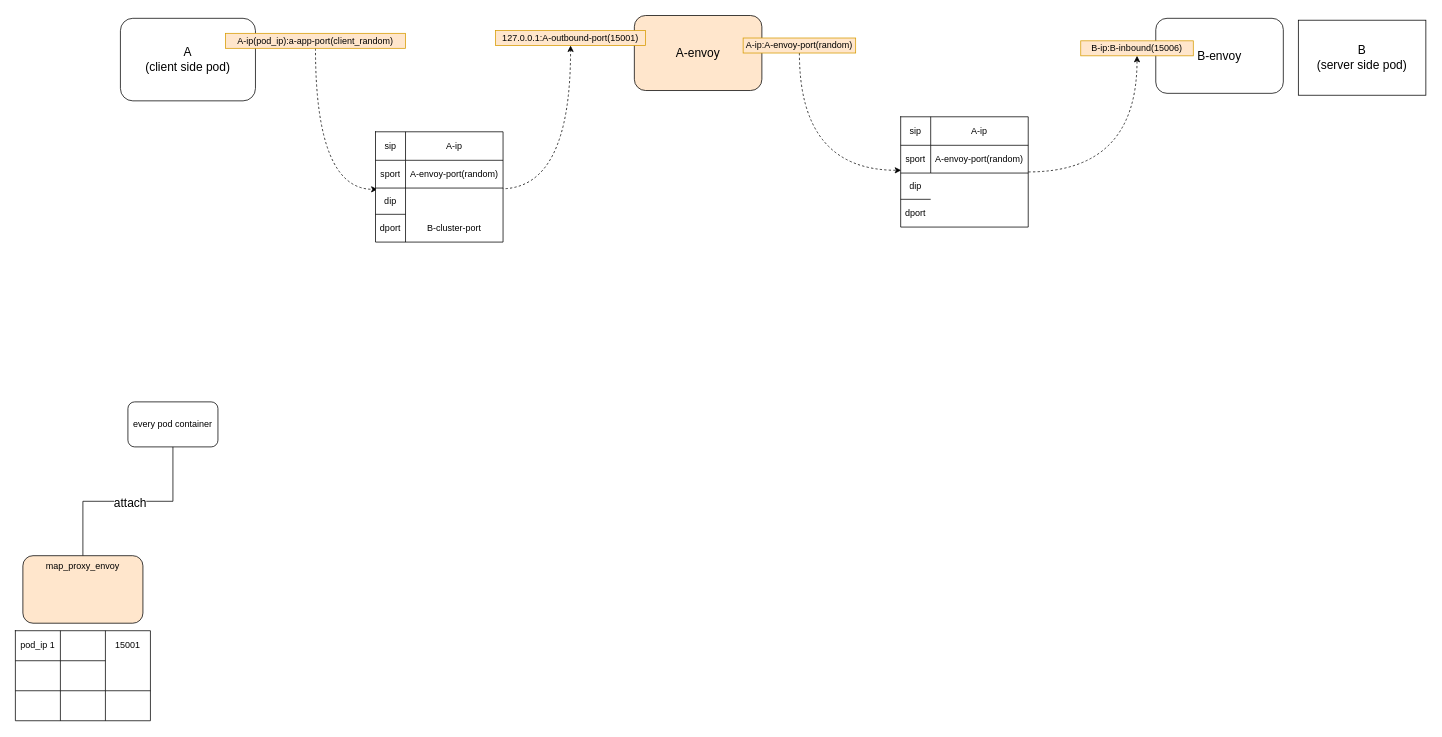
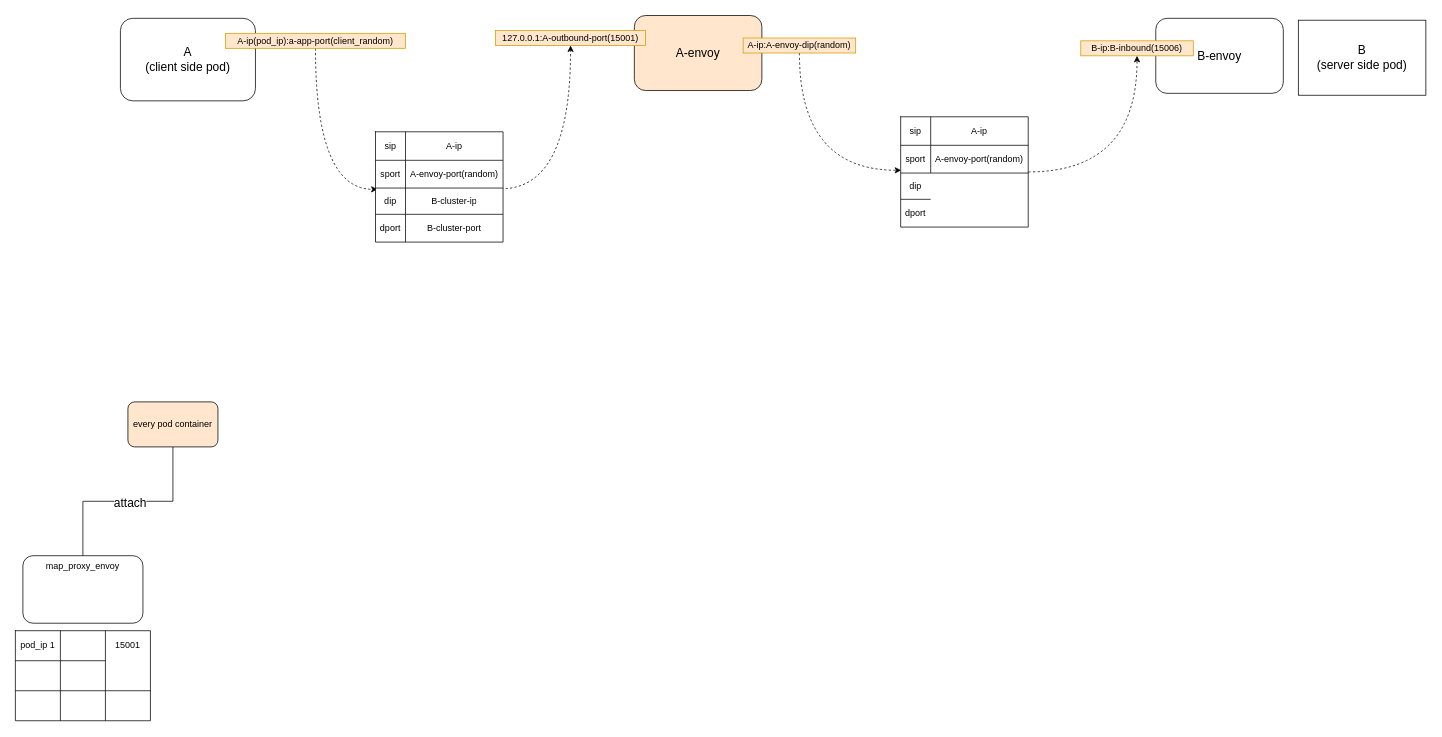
  <mxCell id="0" />
  <mxCell id="1" parent="0" />
  <mxCell id="2" value="A-envoy" style="rounded=1;whiteSpace=wrap;html=1;fontSize=16;fillColor=#ffe6cc;" vertex="1" parent="1"><mxGeometry x="845" y="20" width="170" height="100" as="geometry" /></mxCell>
- <mxCell id="3" value="every pod container" style="rounded=1;whiteSpace=wrap;html=1;" vertex="1" parent="1"><mxGeometry x="170" y="535" width="120" height="60" as="geometry" /></mxCell>
+ <mxCell id="3" value="every pod container" style="rounded=1;whiteSpace=wrap;html=1;fillColor=#ffe6cc;" vertex="1" parent="1"><mxGeometry x="170" y="535" width="120" height="60" as="geometry" /></mxCell>
  <mxCell id="4" style="edgeStyle=orthogonalEdgeStyle;rounded=0;orthogonalLoop=1;jettySize=auto;html=1;entryX=0.5;entryY=1;entryDx=0;entryDy=0;exitX=0.5;exitY=0;exitDx=0;exitDy=0;endArrow=none;" edge="1" parent="1" source="6" target="3"><mxGeometry relative="1" as="geometry"><mxPoint x="80" y="710" as="sourcePoint" /></mxGeometry></mxCell>
  <mxCell id="5" value="attach" style="edgeLabel;html=1;align=center;verticalAlign=middle;resizable=0;points=[];fontSize=16;" vertex="1" connectable="0" parent="4"><mxGeometry x="0.257" y="-1" relative="1" as="geometry"><mxPoint x="-32" as="offset" /></mxGeometry></mxCell>
- <mxCell id="6" value="map_proxy_envoy" style="rounded=1;whiteSpace=wrap;html=1;verticalAlign=top;fillColor=#ffe6cc;" vertex="1" parent="1"><mxGeometry x="30" y="740" width="160" height="90" as="geometry" /></mxCell>
+ <mxCell id="6" value="map_proxy_envoy" style="rounded=1;whiteSpace=wrap;html=1;verticalAlign=top;" vertex="1" parent="1"><mxGeometry x="30" y="740" width="160" height="90" as="geometry" /></mxCell>
  <mxCell id="7" value="" style="shape=table;html=1;whiteSpace=wrap;startSize=0;container=1;collapsible=0;childLayout=tableLayout;" vertex="1" parent="1"><mxGeometry x="20" y="840" width="180" height="120" as="geometry" /></mxCell>
  <mxCell id="8" value="" style="shape=partialRectangle;html=1;whiteSpace=wrap;collapsible=0;dropTarget=0;pointerEvents=0;fillColor=none;top=0;left=0;bottom=0;right=0;points=[[0,0.5],[1,0.5]];portConstraint=eastwest;" vertex="1" parent="7"><mxGeometry width="180" height="40" as="geometry" /></mxCell>
  <mxCell id="9" value="pod_ip 1" style="shape=partialRectangle;html=1;whiteSpace=wrap;connectable=0;overflow=hidden;fillColor=none;top=0;left=0;bottom=0;right=0;" vertex="1" parent="8"><mxGeometry width="60" height="40" as="geometry" /></mxCell>
  <mxCell id="10" value="15001" style="shape=partialRectangle;html=1;whiteSpace=wrap;connectable=0;overflow=hidden;fillColor=none;top=0;left=0;bottom=0;right=0;" vertex="1" parent="8"><mxGeometry x="120" width="60" height="40" as="geometry" /></mxCell>
  <mxCell id="11" value="" style="shape=partialRectangle;html=1;whiteSpace=wrap;collapsible=0;dropTarget=0;pointerEvents=0;fillColor=none;top=0;left=0;bottom=0;right=0;points=[[0,0.5],[1,0.5]];portConstraint=eastwest;" vertex="1" parent="7"><mxGeometry y="40" width="180" height="40" as="geometry" /></mxCell>
  <mxCell id="12" value="" style="shape=partialRectangle;html=1;whiteSpace=wrap;connectable=0;overflow=hidden;fillColor=none;top=0;left=0;bottom=0;right=0;" vertex="1" parent="11"><mxGeometry width="60" height="40" as="geometry" /></mxCell>
  <mxCell id="13" value="" style="shape=partialRectangle;html=1;whiteSpace=wrap;connectable=0;overflow=hidden;fillColor=none;top=0;left=0;bottom=0;right=0;" vertex="1" parent="11"><mxGeometry x="60" width="60" height="40" as="geometry" /></mxCell>
  <mxCell id="14" value="" style="shape=partialRectangle;html=1;whiteSpace=wrap;connectable=0;overflow=hidden;fillColor=none;top=0;left=0;bottom=0;right=0;" vertex="1" parent="11"><mxGeometry x="120" width="60" height="40" as="geometry" /></mxCell>
  <mxCell id="15" value="" style="shape=partialRectangle;html=1;whiteSpace=wrap;collapsible=0;dropTarget=0;pointerEvents=0;fillColor=none;top=0;left=0;bottom=0;right=0;points=[[0,0.5],[1,0.5]];portConstraint=eastwest;" vertex="1" parent="7"><mxGeometry y="80" width="180" height="40" as="geometry" /></mxCell>
  <mxCell id="16" value="" style="shape=partialRectangle;html=1;whiteSpace=wrap;connectable=0;overflow=hidden;fillColor=none;top=0;left=0;bottom=0;right=0;" vertex="1" parent="15"><mxGeometry width="60" height="40" as="geometry" /></mxCell>
  <mxCell id="17" value="" style="shape=partialRectangle;html=1;whiteSpace=wrap;connectable=0;overflow=hidden;fillColor=none;top=0;left=0;bottom=0;right=0;" vertex="1" parent="15"><mxGeometry x="60" width="60" height="40" as="geometry" /></mxCell>
  <mxCell id="18" value="" style="shape=partialRectangle;html=1;whiteSpace=wrap;connectable=0;overflow=hidden;fillColor=none;top=0;left=0;bottom=0;right=0;" vertex="1" parent="15"><mxGeometry x="120" width="60" height="40" as="geometry" /></mxCell>
  <mxCell id="19" value="A&lt;br&gt;(client side pod)" style="rounded=1;whiteSpace=wrap;html=1;fontSize=16;" vertex="1" parent="1"><mxGeometry x="160" y="23.75" width="180" height="110" as="geometry" /></mxCell>
  <mxCell id="20" value="B&lt;br&gt;(server side pod)" style="whiteSpace=wrap;html=1;fontSize=16;rounded=0;" vertex="1" parent="1"><mxGeometry x="1730" y="26.25" width="170" height="100" as="geometry" /></mxCell>
  <mxCell id="21" style="edgeStyle=orthogonalEdgeStyle;curved=1;rounded=0;orthogonalLoop=1;jettySize=auto;html=1;entryX=0.016;entryY=0.048;entryDx=0;entryDy=0;entryPerimeter=0;dashed=1;fontSize=12;" edge="1" parent="1" source="22" target="48"><mxGeometry relative="1" as="geometry" /></mxCell>
  <mxCell id="22" value="A-ip(pod_ip):a-app-port(client_random)" style="text;html=1;strokeColor=#d79b00;fillColor=#ffe6cc;align=center;verticalAlign=middle;whiteSpace=wrap;rounded=0;fontSize=12;" vertex="1" parent="1"><mxGeometry x="300" y="43.75" width="240" height="20" as="geometry" /></mxCell>
  <mxCell id="23" value="127.0.0.1:A-outbound-port(15001)" style="text;html=1;strokeColor=#d79b00;fillColor=#ffe6cc;align=center;verticalAlign=middle;whiteSpace=wrap;rounded=0;fontSize=12;" vertex="1" parent="1"><mxGeometry x="660" y="40" width="200" height="20" as="geometry" /></mxCell>
  <mxCell id="24" value="B-envoy" style="rounded=1;whiteSpace=wrap;html=1;fontSize=16;" vertex="1" parent="1"><mxGeometry x="1540" y="23.75" width="170" height="100" as="geometry" /></mxCell>
  <mxCell id="25" value="B-ip:B-inbound(15006)" style="text;html=1;strokeColor=#d79b00;fillColor=#ffe6cc;align=center;verticalAlign=middle;whiteSpace=wrap;rounded=0;fontSize=12;" vertex="1" parent="1"><mxGeometry x="1440" y="53.75" width="150" height="20" as="geometry" /></mxCell>
  <mxCell id="26" style="edgeStyle=orthogonalEdgeStyle;rounded=0;orthogonalLoop=1;jettySize=auto;html=1;entryX=0.004;entryY=-0.105;entryDx=0;entryDy=0;entryPerimeter=0;fontSize=12;dashed=1;curved=1;" edge="1" parent="1" source="27" target="36"><mxGeometry relative="1" as="geometry" /></mxCell>
- <mxCell id="27" value="A-ip:A-envoy-port(random)" style="text;html=1;strokeColor=#d79b00;fillColor=#ffe6cc;align=center;verticalAlign=middle;whiteSpace=wrap;rounded=0;fontSize=12;" vertex="1" parent="1"><mxGeometry x="990" y="50" width="150" height="20" as="geometry" /></mxCell>
+ <mxCell id="27" value="A-ip:A-envoy-dip(random)" style="text;html=1;strokeColor=#d79b00;fillColor=#ffe6cc;align=center;verticalAlign=middle;whiteSpace=wrap;rounded=0;fontSize=12;" vertex="1" parent="1"><mxGeometry x="990" y="50" width="150" height="20" as="geometry" /></mxCell>
  <mxCell id="28" style="edgeStyle=orthogonalEdgeStyle;curved=1;rounded=0;orthogonalLoop=1;jettySize=auto;html=1;entryX=0.5;entryY=1;entryDx=0;entryDy=0;dashed=1;fontSize=12;" edge="1" parent="1" source="29" target="25"><mxGeometry relative="1" as="geometry" /></mxCell>
  <mxCell id="29" value="" style="shape=table;html=1;whiteSpace=wrap;startSize=0;container=1;collapsible=0;childLayout=tableLayout;" vertex="1" parent="1"><mxGeometry x="1200" y="155" width="170" height="147" as="geometry" /></mxCell>
  <mxCell id="30" value="" style="shape=partialRectangle;html=1;whiteSpace=wrap;collapsible=0;dropTarget=0;pointerEvents=0;fillColor=none;top=0;left=0;bottom=0;right=0;points=[[0,0.5],[1,0.5]];portConstraint=eastwest;" vertex="1" parent="29"><mxGeometry width="170" height="38" as="geometry" /></mxCell>
  <mxCell id="31" value="sip" style="shape=partialRectangle;html=1;whiteSpace=wrap;connectable=0;overflow=hidden;fillColor=none;top=0;left=0;bottom=0;right=0;" vertex="1" parent="30"><mxGeometry width="40" height="38" as="geometry" /></mxCell>
  <mxCell id="32" value="A-ip" style="shape=partialRectangle;html=1;whiteSpace=wrap;connectable=0;overflow=hidden;fillColor=none;top=0;left=0;bottom=0;right=0;" vertex="1" parent="30"><mxGeometry x="40" width="130" height="38" as="geometry" /></mxCell>
  <mxCell id="33" value="" style="shape=partialRectangle;html=1;whiteSpace=wrap;collapsible=0;dropTarget=0;pointerEvents=0;fillColor=none;top=0;left=0;bottom=0;right=0;points=[[0,0.5],[1,0.5]];portConstraint=eastwest;" vertex="1" parent="29"><mxGeometry y="38" width="170" height="37" as="geometry" /></mxCell>
  <mxCell id="34" value="sport" style="shape=partialRectangle;html=1;whiteSpace=wrap;connectable=0;overflow=hidden;fillColor=none;top=0;left=0;bottom=0;right=0;" vertex="1" parent="33"><mxGeometry width="40" height="37" as="geometry" /></mxCell>
  <mxCell id="35" value="A-envoy-port(random)" style="shape=partialRectangle;html=1;whiteSpace=wrap;connectable=0;overflow=hidden;fillColor=none;top=0;left=0;bottom=0;right=0;" vertex="1" parent="33"><mxGeometry x="40" width="130" height="37" as="geometry" /></mxCell>
  <mxCell id="36" value="" style="shape=partialRectangle;html=1;whiteSpace=wrap;collapsible=0;dropTarget=0;pointerEvents=0;fillColor=none;top=0;left=0;bottom=0;right=0;points=[[0,0.5],[1,0.5]];portConstraint=eastwest;" vertex="1" parent="29"><mxGeometry y="75" width="170" height="35" as="geometry" /></mxCell>
  <mxCell id="37" value="dip" style="shape=partialRectangle;html=1;whiteSpace=wrap;connectable=0;overflow=hidden;fillColor=none;top=0;left=0;bottom=0;right=0;" vertex="1" parent="36"><mxGeometry width="40" height="35" as="geometry" /></mxCell>
  <mxCell id="38" value="" style="shape=partialRectangle;html=1;whiteSpace=wrap;collapsible=0;dropTarget=0;pointerEvents=0;fillColor=none;top=0;left=0;bottom=0;right=0;points=[[0,0.5],[1,0.5]];portConstraint=eastwest;" vertex="1" parent="29"><mxGeometry y="110" width="170" height="37" as="geometry" /></mxCell>
  <mxCell id="39" value="dport" style="shape=partialRectangle;html=1;whiteSpace=wrap;connectable=0;overflow=hidden;fillColor=none;top=0;left=0;bottom=0;right=0;" vertex="1" parent="38"><mxGeometry width="40" height="37" as="geometry" /></mxCell>
  <mxCell id="40" style="edgeStyle=orthogonalEdgeStyle;curved=1;rounded=0;orthogonalLoop=1;jettySize=auto;html=1;entryX=0.5;entryY=1;entryDx=0;entryDy=0;dashed=1;fontSize=12;exitX=0.984;exitY=1.027;exitDx=0;exitDy=0;exitPerimeter=0;" edge="1" parent="1" source="45" target="23"><mxGeometry relative="1" as="geometry"><Array as="points"><mxPoint x="760" y="251" /></Array></mxGeometry></mxCell>
  <mxCell id="41" value="" style="shape=table;html=1;whiteSpace=wrap;startSize=0;container=1;collapsible=0;childLayout=tableLayout;" vertex="1" parent="1"><mxGeometry x="500" y="175" width="170" height="147" as="geometry" /></mxCell>
  <mxCell id="42" value="" style="shape=partialRectangle;html=1;whiteSpace=wrap;collapsible=0;dropTarget=0;pointerEvents=0;fillColor=none;top=0;left=0;bottom=0;right=0;points=[[0,0.5],[1,0.5]];portConstraint=eastwest;" vertex="1" parent="41"><mxGeometry width="170" height="38" as="geometry" /></mxCell>
  <mxCell id="43" value="sip" style="shape=partialRectangle;html=1;whiteSpace=wrap;connectable=0;overflow=hidden;fillColor=none;top=0;left=0;bottom=0;right=0;" vertex="1" parent="42"><mxGeometry width="40" height="38" as="geometry" /></mxCell>
  <mxCell id="44" value="A-ip" style="shape=partialRectangle;html=1;whiteSpace=wrap;connectable=0;overflow=hidden;fillColor=none;top=0;left=0;bottom=0;right=0;" vertex="1" parent="42"><mxGeometry x="40" width="130" height="38" as="geometry" /></mxCell>
  <mxCell id="45" value="" style="shape=partialRectangle;html=1;whiteSpace=wrap;collapsible=0;dropTarget=0;pointerEvents=0;fillColor=none;top=0;left=0;bottom=0;right=0;points=[[0,0.5],[1,0.5]];portConstraint=eastwest;" vertex="1" parent="41"><mxGeometry y="38" width="170" height="37" as="geometry" /></mxCell>
  <mxCell id="46" value="sport" style="shape=partialRectangle;html=1;whiteSpace=wrap;connectable=0;overflow=hidden;fillColor=none;top=0;left=0;bottom=0;right=0;" vertex="1" parent="45"><mxGeometry width="40" height="37" as="geometry" /></mxCell>
  <mxCell id="47" value="A-envoy-port(random)" style="shape=partialRectangle;html=1;whiteSpace=wrap;connectable=0;overflow=hidden;fillColor=none;top=0;left=0;bottom=0;right=0;" vertex="1" parent="45"><mxGeometry x="40" width="130" height="37" as="geometry" /></mxCell>
  <mxCell id="48" value="" style="shape=partialRectangle;html=1;whiteSpace=wrap;collapsible=0;dropTarget=0;pointerEvents=0;fillColor=none;top=0;left=0;bottom=0;right=0;points=[[0,0.5],[1,0.5]];portConstraint=eastwest;" vertex="1" parent="41"><mxGeometry y="75" width="170" height="35" as="geometry" /></mxCell>
  <mxCell id="49" value="dip" style="shape=partialRectangle;html=1;whiteSpace=wrap;connectable=0;overflow=hidden;fillColor=none;top=0;left=0;bottom=0;right=0;" vertex="1" parent="48"><mxGeometry width="40" height="35" as="geometry" /></mxCell>
+ <mxCell id="50" value="B-cluster-ip" style="shape=partialRectangle;html=1;whiteSpace=wrap;connectable=0;overflow=hidden;fillColor=none;top=0;left=0;bottom=0;right=0;" vertex="1" parent="48"><mxGeometry x="40" width="130" height="35" as="geometry" /></mxCell>
  <mxCell id="51" value="" style="shape=partialRectangle;html=1;whiteSpace=wrap;collapsible=0;dropTarget=0;pointerEvents=0;fillColor=none;top=0;left=0;bottom=0;right=0;points=[[0,0.5],[1,0.5]];portConstraint=eastwest;" vertex="1" parent="41"><mxGeometry y="110" width="170" height="37" as="geometry" /></mxCell>
  <mxCell id="52" value="dport" style="shape=partialRectangle;html=1;whiteSpace=wrap;connectable=0;overflow=hidden;fillColor=none;top=0;left=0;bottom=0;right=0;" vertex="1" parent="51"><mxGeometry width="40" height="37" as="geometry" /></mxCell>
  <mxCell id="53" value="B-cluster-port" style="shape=partialRectangle;html=1;whiteSpace=wrap;connectable=0;overflow=hidden;fillColor=none;top=0;left=0;bottom=0;right=0;" vertex="1" parent="51"><mxGeometry x="40" width="130" height="37" as="geometry" /></mxCell>
